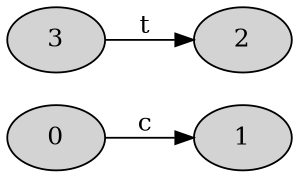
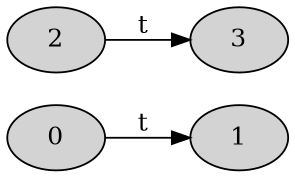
  digraph {
    rankdir=LR
    node [style=filled]
    0
    1
    2
    3
-   0 -> 1 [label="c "]
-   3 -> 2 [label="t "]
+   0 -> 1 [label="t "]
+   2 -> 3 [label="t "]
  }
